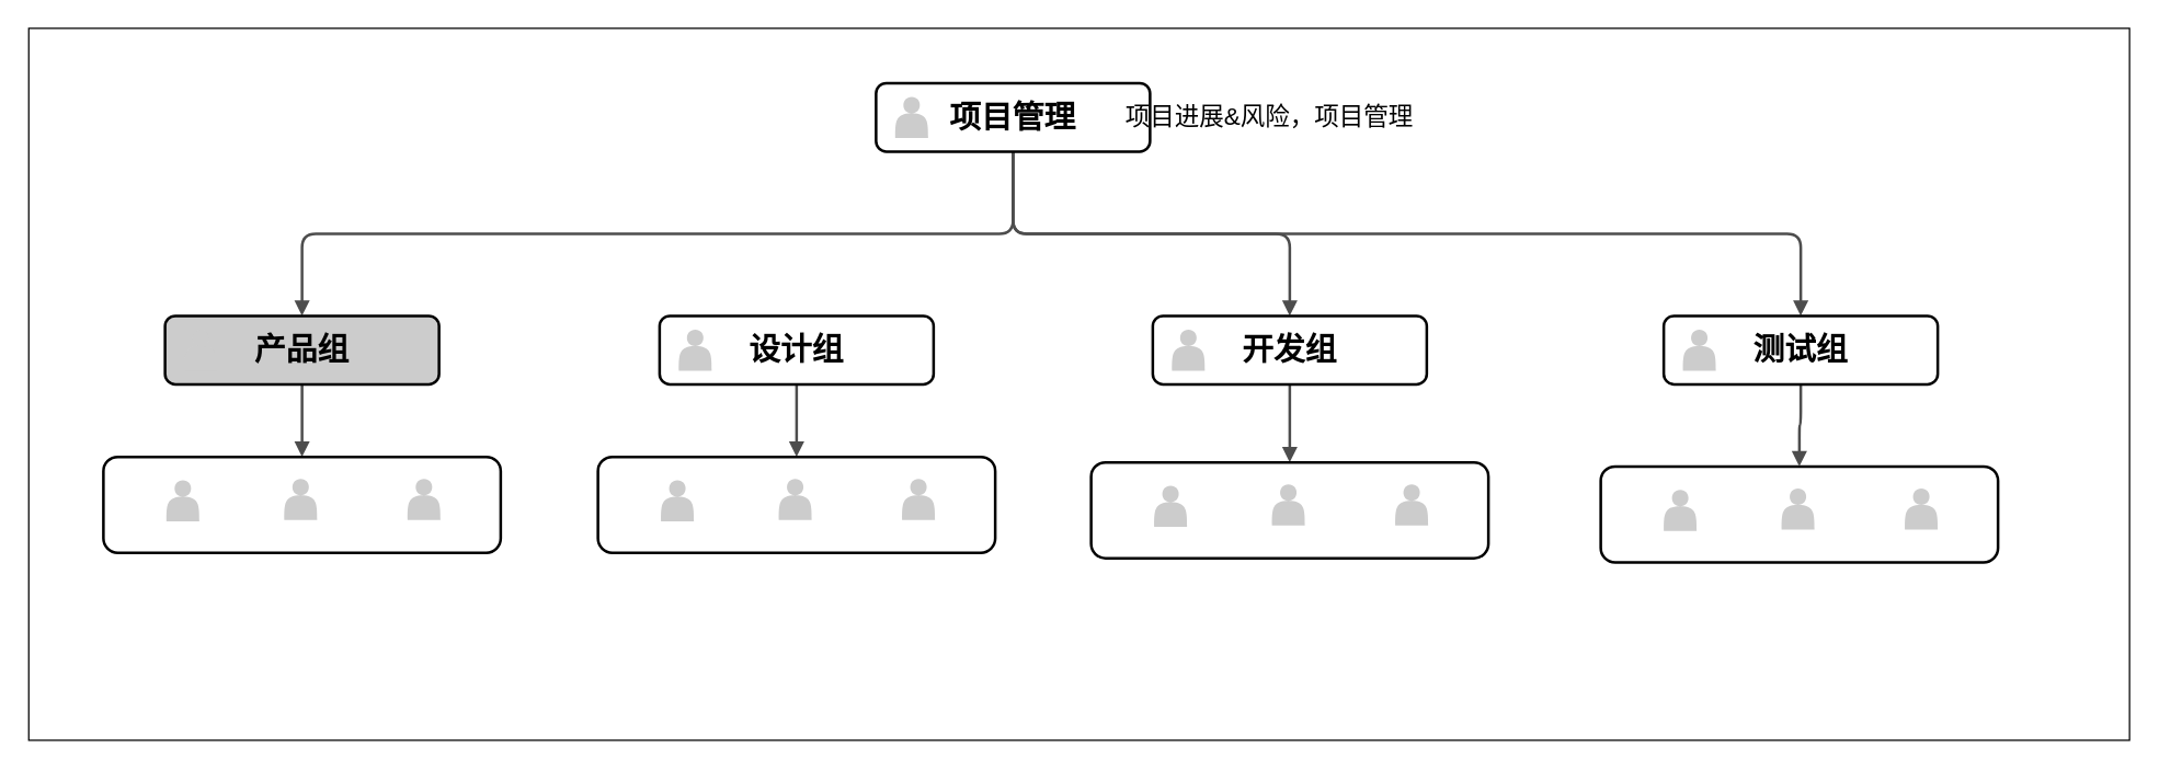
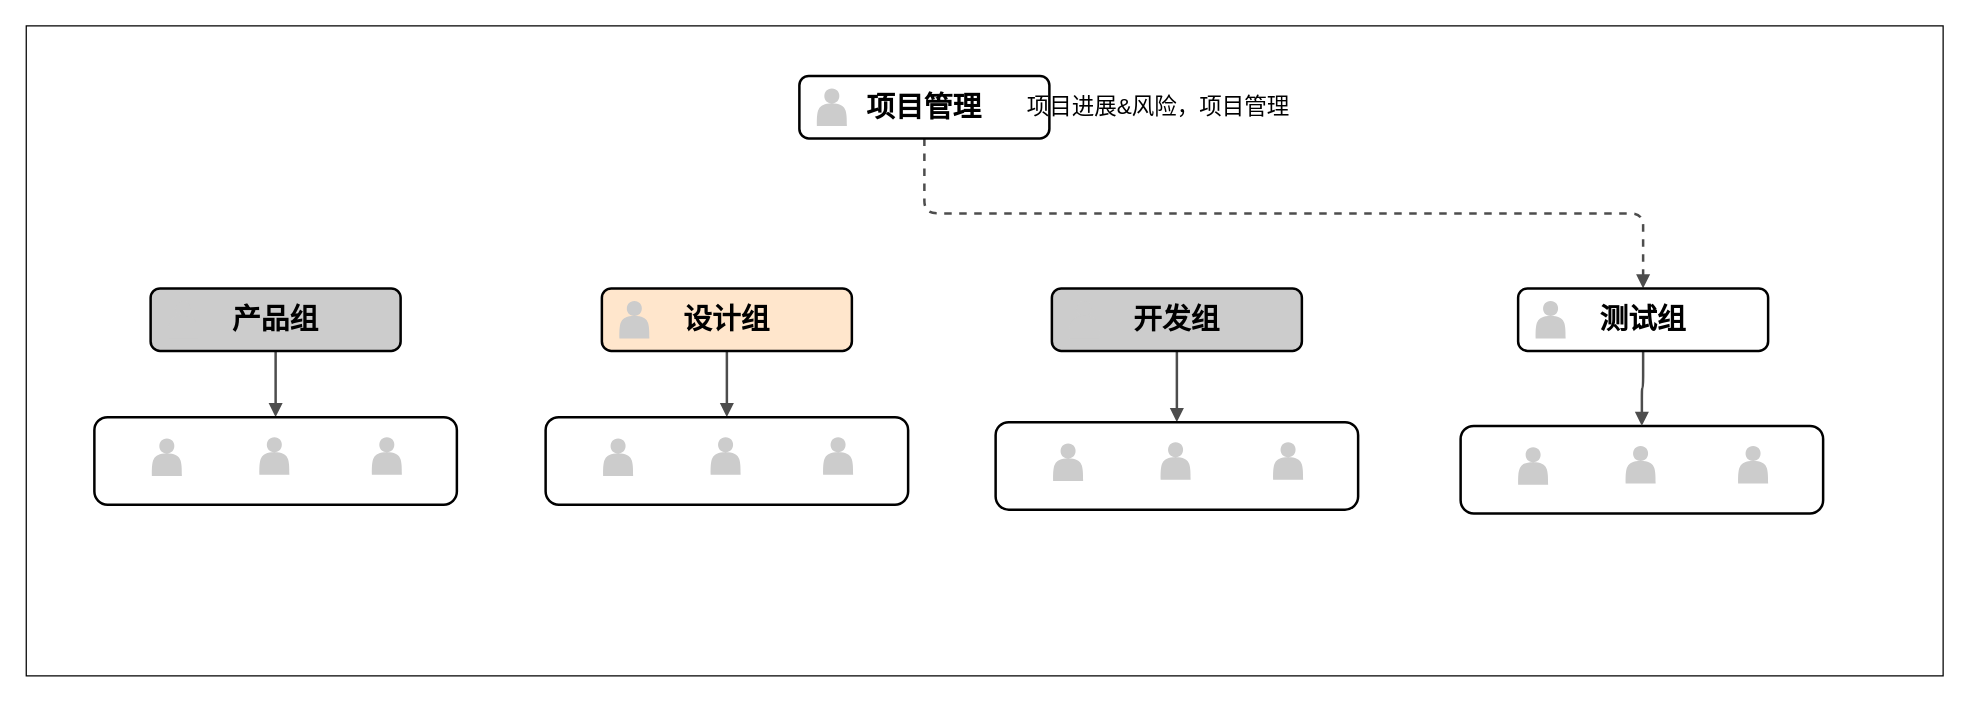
  <mxCell id="0" />
  <mxCell id="1" parent="0" />
  <mxCell id="2" value="" style="rounded=0;whiteSpace=wrap;html=1;" vertex="1" parent="1"><mxGeometry x="20.5" y="20" width="1533.5" height="520" as="geometry" /></mxCell>
- <mxCell id="3" value="" style="edgeStyle=orthogonalEdgeStyle;rounded=1;html=1;labelBackgroundColor=none;endArrow=block;endFill=1;strokeColor=#4D4D4D;strokeWidth=2;fontFamily=Verdana;fontSize=12;fontStyle=1;exitX=0.5;exitY=1;exitDx=0;exitDy=0;" parent="1" source="13" target="8" edge="1"><mxGeometry relative="1" as="geometry" /></mxCell>
- <mxCell id="4" value="" style="edgeStyle=orthogonalEdgeStyle;rounded=1;html=1;labelBackgroundColor=none;endArrow=block;endFill=1;strokeColor=#4D4D4D;strokeWidth=2;fontFamily=Verdana;fontSize=12;fontStyle=1;exitX=0.5;exitY=1;exitDx=0;exitDy=0;" parent="1" source="13" target="15" edge="1"><mxGeometry relative="1" as="geometry" /></mxCell>
  <mxCell id="5" value="" style="edgeStyle=elbowEdgeStyle;rounded=1;html=1;labelBackgroundColor=none;endArrow=block;endFill=1;strokeColor=#4D4D4D;strokeWidth=2;fontFamily=Verdana;fontSize=12;fontStyle=1;entryX=0.5;entryY=0;entryDx=0;entryDy=0;" parent="1" source="8" target="32" edge="1"><mxGeometry relative="1" as="geometry"><mxPoint x="220" y="351" as="targetPoint" /><Array as="points"><mxPoint x="220" y="320" /></Array></mxGeometry></mxCell>
  <mxCell id="6" value="" style="edgeStyle=orthogonalEdgeStyle;rounded=1;html=1;labelBackgroundColor=none;endArrow=block;endFill=1;strokeColor=#4D4D4D;strokeWidth=2;fontFamily=Verdana;fontSize=12;fontStyle=1;entryX=0.5;entryY=0;entryDx=0;entryDy=0;" parent="1" source="15" target="24" edge="1"><mxGeometry relative="1" as="geometry"><mxPoint x="941" y="340" as="targetPoint" /></mxGeometry></mxCell>
  <mxCell id="7" value="" style="edgeStyle=elbowEdgeStyle;rounded=1;html=1;labelBackgroundColor=none;endArrow=block;endFill=1;strokeColor=#4D4D4D;strokeWidth=2;fontFamily=Verdana;fontSize=10;entryX=0.5;entryY=0;entryDx=0;entryDy=0;" parent="1" source="10" target="28" edge="1"><mxGeometry relative="1" as="geometry"><mxPoint x="580.667" y="341" as="targetPoint" /></mxGeometry></mxCell>
  <mxCell id="8" value="产品组" style="whiteSpace=wrap;html=1;rounded=1;shadow=0;comic=0;strokeWidth=2;fontFamily=Verdana;align=center;fontSize=23;fontStyle=1;fillColor=#cccccc;" parent="1" vertex="1"><mxGeometry x="120" y="230" width="200" height="50" as="geometry" /></mxCell>
  <mxCell id="9" value="" style="shape=actor;whiteSpace=wrap;html=1;rounded=0;shadow=0;comic=0;strokeWidth=1;fillColor=#CCCCCC;fontFamily=Verdana;align=center;strokeColor=none;fontSize=12;fontStyle=1" parent="1" vertex="1"><mxGeometry x="134" y="240" width="24" height="30" as="geometry" /></mxCell>
- <mxCell id="10" value="设计组" style="whiteSpace=wrap;html=1;rounded=1;shadow=0;comic=0;strokeWidth=2;fontFamily=Verdana;align=center;fontSize=23;fontStyle=1" parent="1" vertex="1"><mxGeometry x="481" y="230" width="200" height="50" as="geometry" /></mxCell>
+ <mxCell id="10" value="设计组" style="whiteSpace=wrap;html=1;rounded=1;shadow=0;comic=0;strokeWidth=2;fontFamily=Verdana;align=center;fontSize=23;fontStyle=1;fillColor=#ffe6cc;" parent="1" vertex="1"><mxGeometry x="481" y="230" width="200" height="50" as="geometry" /></mxCell>
  <mxCell id="11" value="" style="shape=actor;whiteSpace=wrap;html=1;rounded=0;shadow=0;comic=0;strokeWidth=1;fillColor=#CCCCCC;fontFamily=Verdana;align=center;strokeColor=none;fontSize=12;fontStyle=1" parent="1" vertex="1"><mxGeometry x="495" y="240" width="24" height="30" as="geometry" /></mxCell>
- <mxCell id="12" style="edgeStyle=orthogonalEdgeStyle;rounded=1;html=1;labelBackgroundColor=none;endArrow=block;endFill=1;strokeColor=#4D4D4D;strokeWidth=2;fontFamily=Verdana;fontSize=12;fontStyle=1;exitX=0.5;exitY=1;exitDx=0;exitDy=0;" edge="1" parent="1" source="13" target="22"><mxGeometry relative="1" as="geometry" /></mxCell>
+ <mxCell id="12" style="edgeStyle=orthogonalEdgeStyle;rounded=1;html=1;labelBackgroundColor=none;endArrow=block;endFill=1;strokeColor=#4D4D4D;strokeWidth=2;fontFamily=Verdana;fontSize=12;fontStyle=1;exitX=0.5;exitY=1;exitDx=0;exitDy=0;dashed=1;" edge="1" parent="1" source="13" target="22"><mxGeometry relative="1" as="geometry" /></mxCell>
  <mxCell id="13" value="项目管理" style="whiteSpace=wrap;html=1;rounded=1;shadow=0;comic=0;strokeWidth=2;fontFamily=Verdana;align=center;fontSize=23;fontStyle=1" parent="1" vertex="1"><mxGeometry x="639" y="60" width="200" height="50" as="geometry" /></mxCell>
  <mxCell id="14" value="" style="shape=actor;whiteSpace=wrap;html=1;rounded=0;shadow=0;comic=0;strokeWidth=1;fillColor=#CCCCCC;fontFamily=Verdana;align=center;strokeColor=none;fontSize=12;fontStyle=1" parent="1" vertex="1"><mxGeometry x="653" y="70" width="24" height="30" as="geometry" /></mxCell>
- <mxCell id="15" value="开发组" style="whiteSpace=wrap;html=1;rounded=1;shadow=0;comic=0;strokeWidth=2;fontFamily=Verdana;align=center;fontSize=23;fontStyle=1" parent="1" vertex="1"><mxGeometry x="841" y="230" width="200" height="50" as="geometry" /></mxCell>
+ <mxCell id="15" value="开发组" style="whiteSpace=wrap;html=1;rounded=1;shadow=0;comic=0;strokeWidth=2;fontFamily=Verdana;align=center;fontSize=23;fontStyle=1;fillColor=#cccccc;" parent="1" vertex="1"><mxGeometry x="841" y="230" width="200" height="50" as="geometry" /></mxCell>
  <mxCell id="16" value="" style="shape=actor;whiteSpace=wrap;html=1;rounded=0;shadow=0;comic=0;strokeWidth=1;fillColor=#CCCCCC;fontFamily=Verdana;align=center;strokeColor=none;fontSize=12;fontStyle=1" parent="1" vertex="1"><mxGeometry x="855" y="240" width="24" height="30" as="geometry" /></mxCell>
  <mxCell id="17" value="" style="whiteSpace=wrap;html=1;rounded=1;shadow=0;comic=0;strokeWidth=2;fontFamily=Verdana;align=center;fontSize=10;" vertex="1" parent="1"><mxGeometry x="1168" y="340" width="290" height="70" as="geometry" /></mxCell>
  <mxCell id="18" value="" style="edgeStyle=orthogonalEdgeStyle;rounded=1;html=1;labelBackgroundColor=none;endArrow=block;endFill=1;strokeColor=#4D4D4D;strokeWidth=2;fontFamily=Verdana;fontSize=12;fontStyle=1;entryX=0.5;entryY=0;entryDx=0;entryDy=0;" edge="1" parent="1" source="22" target="17"><mxGeometry relative="1" as="geometry"><mxPoint x="1314" y="350" as="targetPoint" /></mxGeometry></mxCell>
  <mxCell id="19" value="" style="shape=actor;whiteSpace=wrap;html=1;rounded=0;shadow=0;comic=0;strokeWidth=1;fillColor=#CCCCCC;fontFamily=Verdana;align=center;strokeColor=none;labelPosition=center;verticalLabelPosition=bottom;verticalAlign=top;fontSize=10;" vertex="1" parent="1"><mxGeometry x="1300" y="356" width="24" height="30" as="geometry" /></mxCell>
  <mxCell id="20" value="" style="shape=actor;whiteSpace=wrap;html=1;rounded=0;shadow=0;comic=0;strokeWidth=1;fillColor=#CCCCCC;fontFamily=Verdana;align=center;strokeColor=none;labelPosition=center;verticalLabelPosition=bottom;verticalAlign=top;fontSize=10;" vertex="1" parent="1"><mxGeometry x="1390" y="356" width="24" height="30" as="geometry" /></mxCell>
  <mxCell id="21" value="" style="shape=actor;whiteSpace=wrap;html=1;rounded=0;shadow=0;comic=0;strokeWidth=1;fillColor=#CCCCCC;fontFamily=Verdana;align=center;strokeColor=none;labelPosition=center;verticalLabelPosition=bottom;verticalAlign=top;fontSize=10;" vertex="1" parent="1"><mxGeometry x="1214" y="357" width="24" height="30" as="geometry" /></mxCell>
  <mxCell id="22" value="测试组" style="whiteSpace=wrap;html=1;rounded=1;shadow=0;comic=0;strokeWidth=2;fontFamily=Verdana;align=center;fontSize=23;fontStyle=1" vertex="1" parent="1"><mxGeometry x="1214" y="230" width="200" height="50" as="geometry" /></mxCell>
  <mxCell id="23" value="" style="shape=actor;whiteSpace=wrap;html=1;rounded=0;shadow=0;comic=0;strokeWidth=1;fillColor=#CCCCCC;fontFamily=Verdana;align=center;strokeColor=none;fontSize=12;fontStyle=1" vertex="1" parent="1"><mxGeometry x="1228" y="240" width="24" height="30" as="geometry" /></mxCell>
  <mxCell id="24" value="" style="whiteSpace=wrap;html=1;rounded=1;shadow=0;comic=0;strokeWidth=2;fontFamily=Verdana;align=center;fontSize=10;" vertex="1" parent="1"><mxGeometry x="796" y="337" width="290" height="70" as="geometry" /></mxCell>
  <mxCell id="25" value="" style="shape=actor;whiteSpace=wrap;html=1;rounded=0;shadow=0;comic=0;strokeWidth=1;fillColor=#CCCCCC;fontFamily=Verdana;align=center;strokeColor=none;labelPosition=center;verticalLabelPosition=bottom;verticalAlign=top;fontSize=10;" vertex="1" parent="1"><mxGeometry x="928" y="353" width="24" height="30" as="geometry" /></mxCell>
  <mxCell id="26" value="" style="shape=actor;whiteSpace=wrap;html=1;rounded=0;shadow=0;comic=0;strokeWidth=1;fillColor=#CCCCCC;fontFamily=Verdana;align=center;strokeColor=none;labelPosition=center;verticalLabelPosition=bottom;verticalAlign=top;fontSize=10;" vertex="1" parent="1"><mxGeometry x="1018" y="353" width="24" height="30" as="geometry" /></mxCell>
  <mxCell id="27" value="" style="shape=actor;whiteSpace=wrap;html=1;rounded=0;shadow=0;comic=0;strokeWidth=1;fillColor=#CCCCCC;fontFamily=Verdana;align=center;strokeColor=none;labelPosition=center;verticalLabelPosition=bottom;verticalAlign=top;fontSize=10;" vertex="1" parent="1"><mxGeometry x="842" y="354" width="24" height="30" as="geometry" /></mxCell>
  <mxCell id="28" value="" style="whiteSpace=wrap;html=1;rounded=1;shadow=0;comic=0;strokeWidth=2;fontFamily=Verdana;align=center;fontSize=10;" vertex="1" parent="1"><mxGeometry x="436" y="333" width="290" height="70" as="geometry" /></mxCell>
  <mxCell id="29" value="" style="shape=actor;whiteSpace=wrap;html=1;rounded=0;shadow=0;comic=0;strokeWidth=1;fillColor=#CCCCCC;fontFamily=Verdana;align=center;strokeColor=none;labelPosition=center;verticalLabelPosition=bottom;verticalAlign=top;fontSize=10;" vertex="1" parent="1"><mxGeometry x="568" y="349" width="24" height="30" as="geometry" /></mxCell>
  <mxCell id="30" value="" style="shape=actor;whiteSpace=wrap;html=1;rounded=0;shadow=0;comic=0;strokeWidth=1;fillColor=#CCCCCC;fontFamily=Verdana;align=center;strokeColor=none;labelPosition=center;verticalLabelPosition=bottom;verticalAlign=top;fontSize=10;" vertex="1" parent="1"><mxGeometry x="658" y="349" width="24" height="30" as="geometry" /></mxCell>
  <mxCell id="31" value="" style="shape=actor;whiteSpace=wrap;html=1;rounded=0;shadow=0;comic=0;strokeWidth=1;fillColor=#CCCCCC;fontFamily=Verdana;align=center;strokeColor=none;labelPosition=center;verticalLabelPosition=bottom;verticalAlign=top;fontSize=10;" vertex="1" parent="1"><mxGeometry x="482" y="350" width="24" height="30" as="geometry" /></mxCell>
  <mxCell id="32" value="" style="whiteSpace=wrap;html=1;rounded=1;shadow=0;comic=0;strokeWidth=2;fontFamily=Verdana;align=center;fontSize=10;" vertex="1" parent="1"><mxGeometry x="75" y="333" width="290" height="70" as="geometry" /></mxCell>
  <mxCell id="33" value="" style="shape=actor;whiteSpace=wrap;html=1;rounded=0;shadow=0;comic=0;strokeWidth=1;fillColor=#CCCCCC;fontFamily=Verdana;align=center;strokeColor=none;labelPosition=center;verticalLabelPosition=bottom;verticalAlign=top;fontSize=10;" vertex="1" parent="1"><mxGeometry x="207" y="349" width="24" height="30" as="geometry" /></mxCell>
  <mxCell id="34" value="" style="shape=actor;whiteSpace=wrap;html=1;rounded=0;shadow=0;comic=0;strokeWidth=1;fillColor=#CCCCCC;fontFamily=Verdana;align=center;strokeColor=none;labelPosition=center;verticalLabelPosition=bottom;verticalAlign=top;fontSize=10;" vertex="1" parent="1"><mxGeometry x="297" y="349" width="24" height="30" as="geometry" /></mxCell>
  <mxCell id="35" value="" style="shape=actor;whiteSpace=wrap;html=1;rounded=0;shadow=0;comic=0;strokeWidth=1;fillColor=#CCCCCC;fontFamily=Verdana;align=center;strokeColor=none;labelPosition=center;verticalLabelPosition=bottom;verticalAlign=top;fontSize=10;" vertex="1" parent="1"><mxGeometry x="121" y="350" width="24" height="30" as="geometry" /></mxCell>
  <mxCell id="36" value="项目进展&amp;amp;风险，项目管理" style="text;html=1;strokeColor=none;fillColor=none;align=center;verticalAlign=middle;whiteSpace=wrap;rounded=0;fontSize=18;" vertex="1" parent="1"><mxGeometry x="744" y="70" width="365" height="30" as="geometry" /></mxCell>
